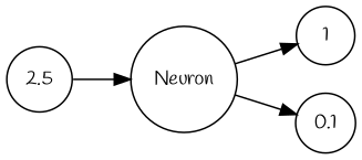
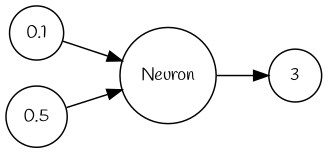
  digraph {
    fontname=Handlee
    rankdir=LR
    splines=line
    node [fontname=Handlee fontsize=12 shape=circle]
    edge [fontname=Handlee]
    Neuron
-   1
+   1 [label=3]
    0.1
-   0.5 [label=2.5]
+   0.5
    Neuron -> 1
-   Neuron -> 0.1
+   0.1 -> Neuron
    0.5 -> Neuron
  }
